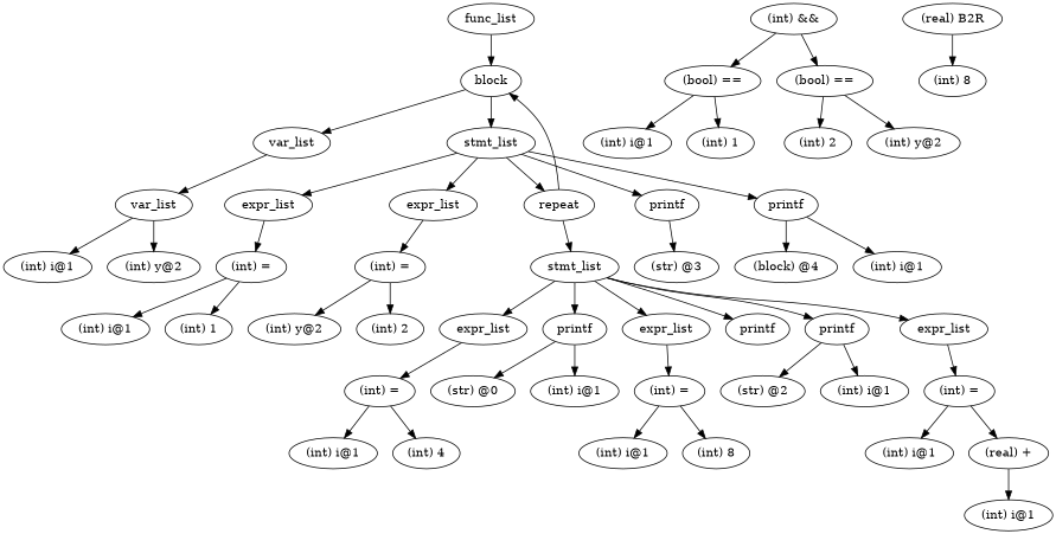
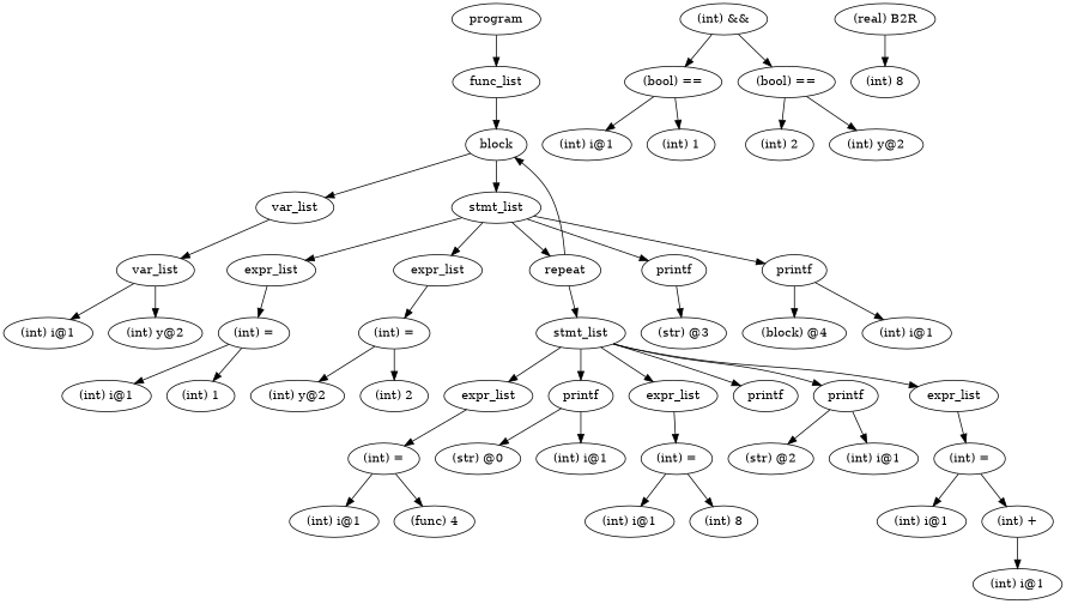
  digraph {
    ordering=out
+   n1 [label=program]
    n2 [label=func_list]
    n3 [label=block]
    n4 [label=var_list]
    n5 [label=stmt_list]
    n6 [label=var_list]
    n7 [label=expr_list]
    n8 [label=expr_list]
    n9 [label=repeat]
    n10 [label=printf]
    n11 [label=printf]
    n12 [label="(int) i@1"]
    n13 [label="(int) y@2"]
    n14 [label="(int) ="]
    n15 [label="(int) ="]
    n16 [label=stmt_list]
    n17 [label="(str) @3"]
    n18 [label="(block) @4"]
    n19 [label="(int) i@1"]
    n20 [label="(int) i@1"]
    n21 [label="(int) 1"]
    n22 [label="(int) y@2"]
    n23 [label="(int) 2"]
    n24 [label="(int) &&"]
    n25 [label="(bool) =="]
    n26 [label="(bool) =="]
    n27 [label=expr_list]
    n28 [label=printf]
    n29 [label=expr_list]
    n30 [label=printf]
    n31 [label=printf]
    n32 [label=expr_list]
    n33 [label="(int) i@1"]
    n34 [label="(int) 1"]
    n35 [label="(int) 2"]
    n36 [label="(int) y@2"]
    n37 [label="(int) ="]
    n38 [label="(str) @0"]
    n39 [label="(int) i@1"]
    n40 [label="(int) ="]
    n41 [label="(str) @2"]
    n42 [label="(int) i@1"]
    n43 [label="(int) ="]
    n44 [label="(int) i@1"]
-   n45 [label="(int) 4"]
+   n45 [label="(func) 4"]
    n46 [label="(int) i@1"]
    n47 [label="(int) 8"]
    n48 [label="(int) i@1"]
-   n49 [label="(real) +"]
+   n49 [label="(int) +"]
    n50 [label="(int) i@1"]
    n51 [label="(real) B2R"]
    n52 [label="(int) 8"]
+   n1 -> n2
    n2 -> n3
    n3 -> n4
    n3 -> n5
    n4 -> n6
    n5 -> n7
    n5 -> n8
    n5 -> n9
    n5 -> n10
    n5 -> n11
    n6 -> n12
    n6 -> n13
    n7 -> n14
    n8 -> n15
    n9 -> n3
    n9 -> n16
    n10 -> n17
    n11 -> n18
    n11 -> n19
    n14 -> n20
    n14 -> n21
    n15 -> n22
    n15 -> n23
    n16 -> n27
    n16 -> n28
    n16 -> n29
    n16 -> n30
    n16 -> n31
    n16 -> n32
    n24 -> n25
    n24 -> n26
    n25 -> n33
    n25 -> n34
    n26 -> n35
    n26 -> n36
    n27 -> n37
    n28 -> n38
    n28 -> n39
    n29 -> n40
    n31 -> n41
    n31 -> n42
    n32 -> n43
    n37 -> n44
    n37 -> n45
    n40 -> n46
    n40 -> n47
    n43 -> n48
    n43 -> n49
    n49 -> n50
    n51 -> n52
  }
